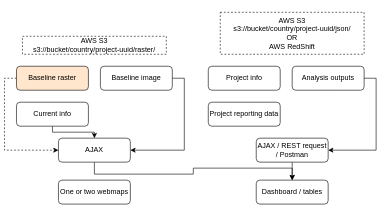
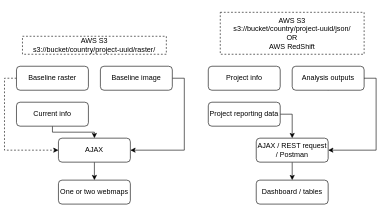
  <mxCell id="0" />
  <mxCell id="1" parent="0" />
  <mxCell id="2" style="edgeStyle=orthogonalEdgeStyle;rounded=0;orthogonalLoop=1;jettySize=auto;html=1;exitX=0;exitY=0.5;exitDx=0;exitDy=0;entryX=0;entryY=0.5;entryDx=0;entryDy=0;dashed=1;" edge="1" parent="1" source="3" target="17"><mxGeometry relative="1" as="geometry" /></mxCell>
- <mxCell id="3" value="Baseline raster" style="rounded=1;whiteSpace=wrap;html=1;fillColor=#ffe6cc;" vertex="1" parent="1"><mxGeometry x="20" y="110" width="120" height="40" as="geometry" /></mxCell>
+ <mxCell id="3" value="Baseline raster" style="rounded=1;whiteSpace=wrap;html=1;" vertex="1" parent="1"><mxGeometry x="20" y="110" width="120" height="40" as="geometry" /></mxCell>
  <mxCell id="4" style="edgeStyle=orthogonalEdgeStyle;rounded=0;orthogonalLoop=1;jettySize=auto;html=1;exitX=0.5;exitY=1;exitDx=0;exitDy=0;entryX=0.5;entryY=0;entryDx=0;entryDy=0;" edge="1" parent="1" source="5" target="17"><mxGeometry relative="1" as="geometry"><Array as="points"><mxPoint x="80" y="220" /><mxPoint x="150" y="220" /></Array></mxGeometry></mxCell>
  <mxCell id="5" value="Current info" style="rounded=1;whiteSpace=wrap;html=1;" vertex="1" parent="1"><mxGeometry x="20" y="170" width="120" height="40" as="geometry" /></mxCell>
  <mxCell id="6" style="edgeStyle=orthogonalEdgeStyle;rounded=0;orthogonalLoop=1;jettySize=auto;html=1;exitX=1;exitY=0.5;exitDx=0;exitDy=0;entryX=1;entryY=0.5;entryDx=0;entryDy=0;" edge="1" parent="1" source="7" target="17"><mxGeometry relative="1" as="geometry" /></mxCell>
  <mxCell id="7" value="Baseline image" style="rounded=1;whiteSpace=wrap;html=1;" vertex="1" parent="1"><mxGeometry x="160" y="110" width="120" height="40" as="geometry" /></mxCell>
  <mxCell id="8" value="AWS S3&lt;br&gt;s3://bucket/country/project-uuid/raster/" style="text;html=1;fillColor=none;align=center;verticalAlign=middle;whiteSpace=wrap;rounded=0;strokeColor=#000000;dashed=1;" vertex="1" parent="1"><mxGeometry x="30" y="60" width="240" height="30" as="geometry" /></mxCell>
  <mxCell id="9" value="AWS S3&lt;br&gt;s3://bucket/country/project-uuid/json/&lt;br&gt;OR&lt;br&gt;AWS RedShift" style="text;html=1;fillColor=none;align=center;verticalAlign=middle;whiteSpace=wrap;rounded=0;dashed=1;strokeColor=#000000;" vertex="1" parent="1"><mxGeometry x="360" y="20" width="240" height="70" as="geometry" /></mxCell>
  <mxCell id="10" value="Project info" style="rounded=1;whiteSpace=wrap;html=1;" vertex="1" parent="1"><mxGeometry x="340" y="110" width="120" height="40" as="geometry" /></mxCell>
+ <mxCell id="11" style="edgeStyle=orthogonalEdgeStyle;rounded=0;orthogonalLoop=1;jettySize=auto;html=1;exitX=1;exitY=0.5;exitDx=0;exitDy=0;" edge="1" parent="1" source="12" target="19"><mxGeometry relative="1" as="geometry" /></mxCell>
  <mxCell id="12" value="Project reporting data" style="rounded=1;whiteSpace=wrap;html=1;" vertex="1" parent="1"><mxGeometry x="340" y="170" width="120" height="40" as="geometry" /></mxCell>
  <mxCell id="13" style="edgeStyle=orthogonalEdgeStyle;rounded=0;orthogonalLoop=1;jettySize=auto;html=1;exitX=0.5;exitY=1;exitDx=0;exitDy=0;entryX=1;entryY=0.5;entryDx=0;entryDy=0;" edge="1" parent="1" source="14" target="19"><mxGeometry relative="1" as="geometry"><Array as="points"><mxPoint x="540" y="130" /><mxPoint x="620" y="130" /><mxPoint x="620" y="250" /></Array></mxGeometry></mxCell>
  <mxCell id="14" value="Analysis outputs" style="rounded=1;whiteSpace=wrap;html=1;" vertex="1" parent="1"><mxGeometry x="480" y="110" width="120" height="40" as="geometry" /></mxCell>
  <mxCell id="15" value="One or two webmaps" style="rounded=1;whiteSpace=wrap;html=1;" vertex="1" parent="1"><mxGeometry x="90" y="300" width="120" height="40" as="geometry" /></mxCell>
- <mxCell id="16" style="edgeStyle=orthogonalEdgeStyle;rounded=0;orthogonalLoop=1;jettySize=auto;html=1;exitX=0.5;exitY=1;exitDx=0;exitDy=0;" edge="1" parent="1" source="17" target="20"><mxGeometry relative="1" as="geometry" /></mxCell>
+ <mxCell id="16" style="edgeStyle=orthogonalEdgeStyle;rounded=0;orthogonalLoop=1;jettySize=auto;html=1;exitX=0.5;exitY=1;exitDx=0;exitDy=0;entryX=0.5;entryY=0;entryDx=0;entryDy=0;" edge="1" parent="1" source="17" target="15"><mxGeometry relative="1" as="geometry" /></mxCell>
  <mxCell id="17" value="AJAX" style="rounded=1;whiteSpace=wrap;html=1;" vertex="1" parent="1"><mxGeometry x="90" y="230" width="120" height="40" as="geometry" /></mxCell>
  <mxCell id="18" style="edgeStyle=orthogonalEdgeStyle;rounded=0;orthogonalLoop=1;jettySize=auto;html=1;exitX=0.5;exitY=1;exitDx=0;exitDy=0;entryX=0.5;entryY=0;entryDx=0;entryDy=0;" edge="1" parent="1" source="19" target="20"><mxGeometry relative="1" as="geometry" /></mxCell>
  <mxCell id="19" value="AJAX / REST request / Postman" style="rounded=1;whiteSpace=wrap;html=1;" vertex="1" parent="1"><mxGeometry x="420" y="230" width="120" height="40" as="geometry" /></mxCell>
  <mxCell id="20" value="Dashboard / tables" style="rounded=1;whiteSpace=wrap;html=1;" vertex="1" parent="1"><mxGeometry x="420" y="300" width="120" height="40" as="geometry" /></mxCell>
